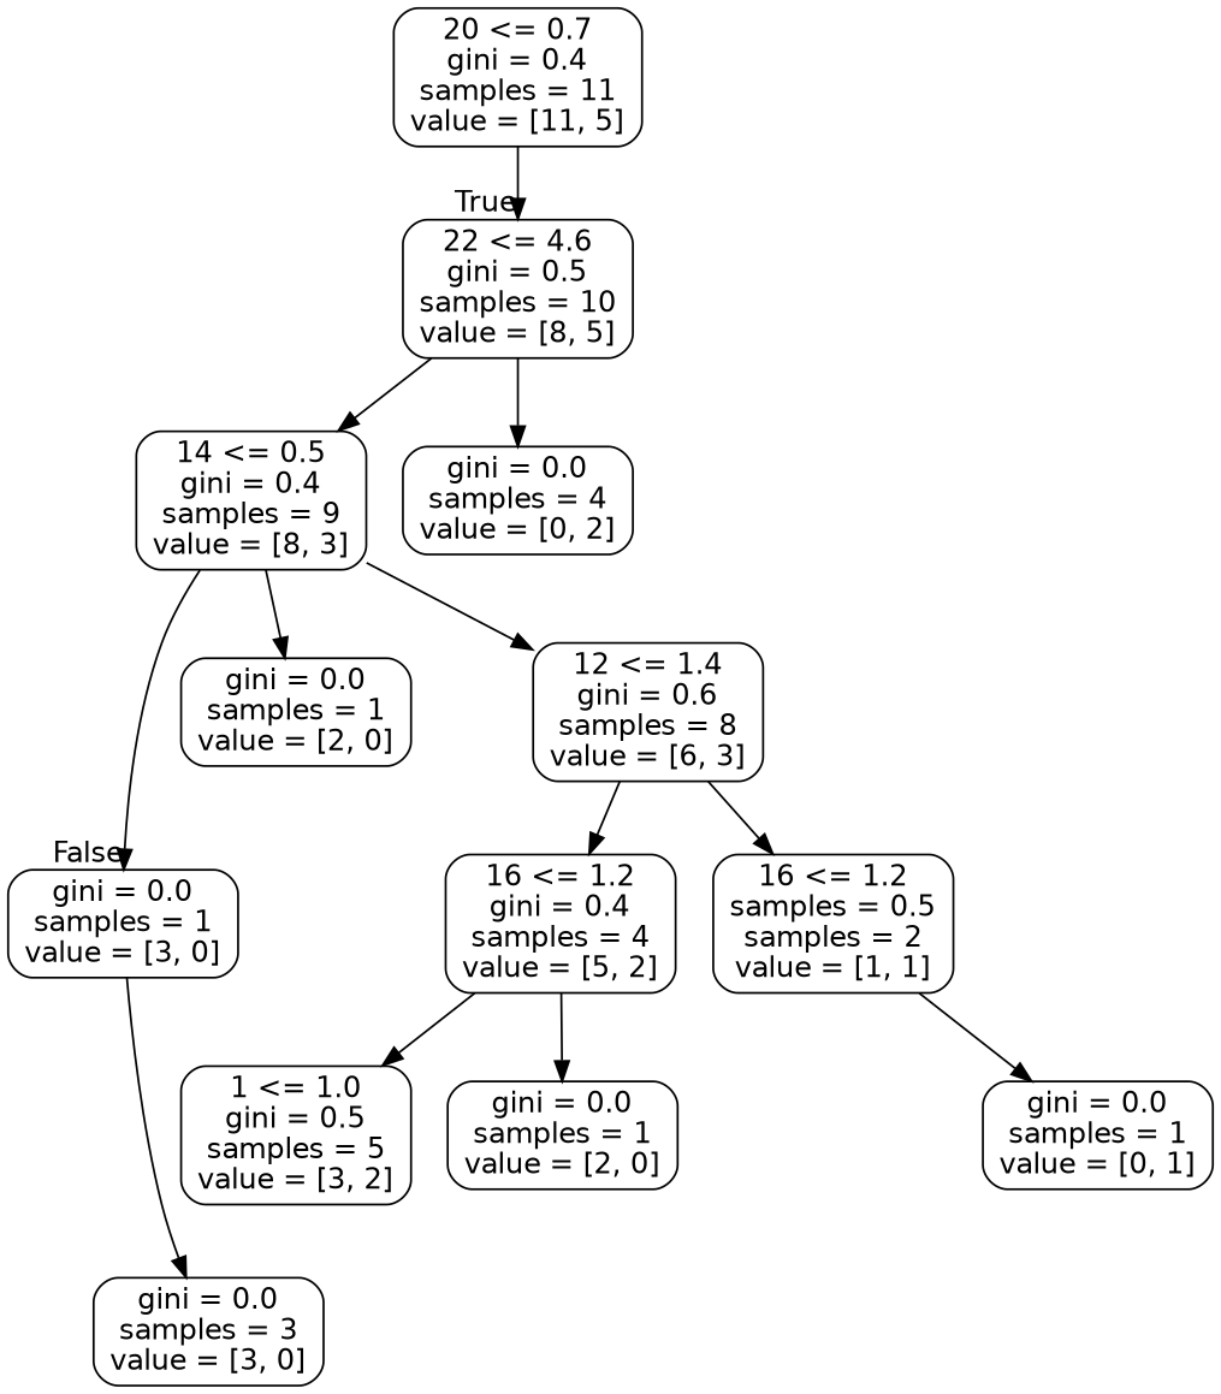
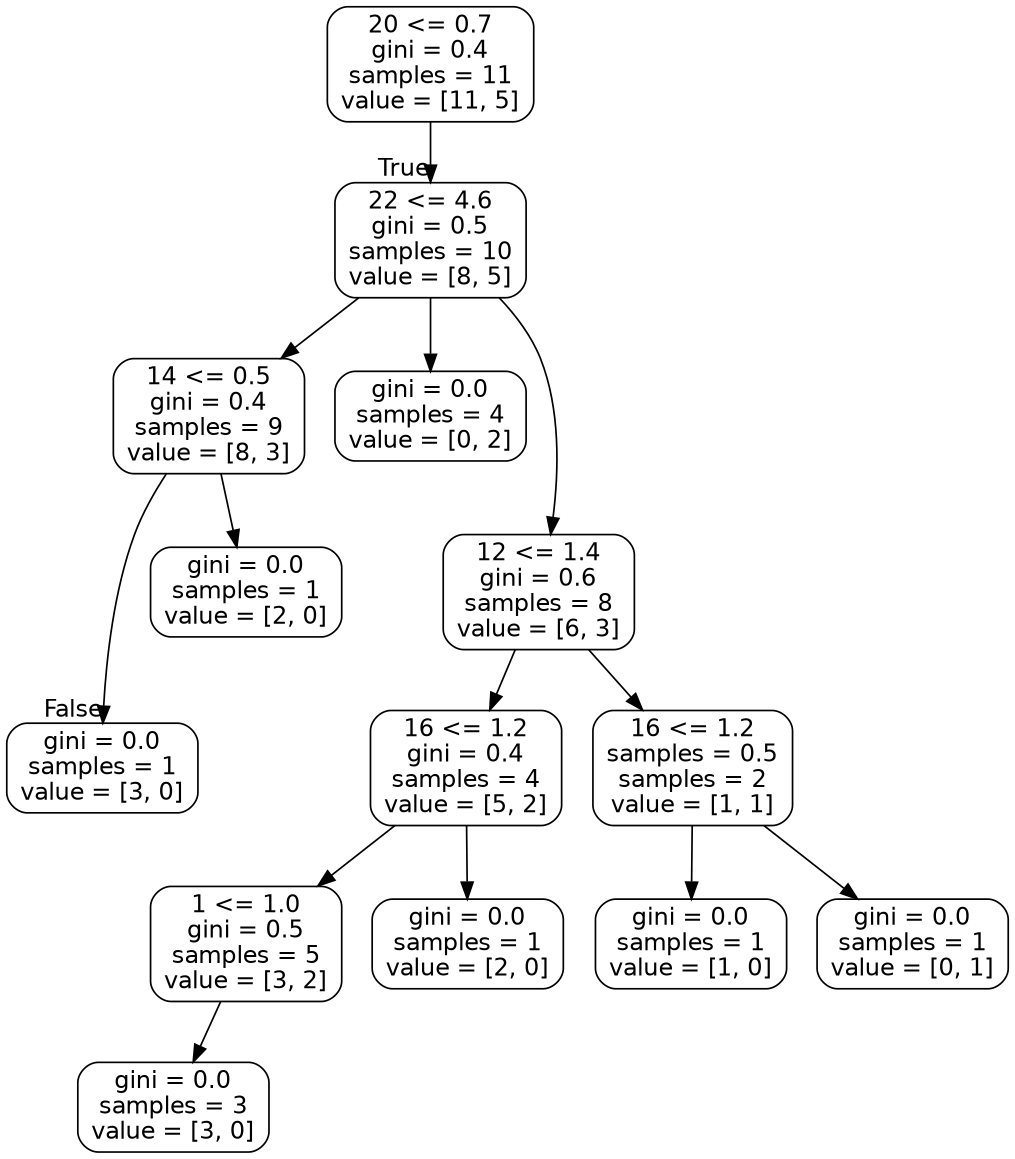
  digraph {
    node [color=black fontname=helvetica shape=box style=rounded]
    edge [fontname=helvetica]
    n1 [label="20 <= 0.7\ngini = 0.4\nsamples = 11\nvalue = [11, 5]"]
    n2 [label="22 <= 4.6\ngini = 0.5\nsamples = 10\nvalue = [8, 5]"]
    n3 [label="14 <= 0.5\ngini = 0.4\nsamples = 9\nvalue = [8, 3]"]
    n4 [label="gini = 0.0\nsamples = 4\nvalue = [0, 2]"]
    n5 [label="gini = 0.0\nsamples = 1\nvalue = [3, 0]"]
    n6 [label="12 <= 1.4\ngini = 0.6\nsamples = 8\nvalue = [6, 3]"]
    n7 [label="gini = 0.0\nsamples = 1\nvalue = [2, 0]"]
    n8 [label="16 <= 1.2\ngini = 0.4\nsamples = 4\nvalue = [5, 2]"]
    n9 [label="16 <= 1.2\nsamples = 0.5\nsamples = 2\nvalue = [1, 1]"]
    n10 [label="1 <= 1.0\ngini = 0.5\nsamples = 5\nvalue = [3, 2]"]
    n11 [label="gini = 0.0\nsamples = 1\nvalue = [2, 0]"]
+   n12 [label="gini = 0.0\nsamples = 1\nvalue = [1, 0]"]
    n13 [label="gini = 0.0\nsamples = 1\nvalue = [0, 1]"]
    n14 [label="gini = 0.0\nsamples = 3\nvalue = [3, 0]"]
    n1 -> n2 [headlabel=True labelangle=45 labeldistance=2.5]
    n2 -> n3
    n2 -> n4
    n3 -> n5 [headlabel=False labelangle=-45 labeldistance=2.5]
-   n3 -> n6
+   n2 -> n6
    n3 -> n7
    n6 -> n8
    n6 -> n9
    n8 -> n10
    n8 -> n11
+   n9 -> n12
    n9 -> n13
-   n5 -> n14
+   n10 -> n14
  }
